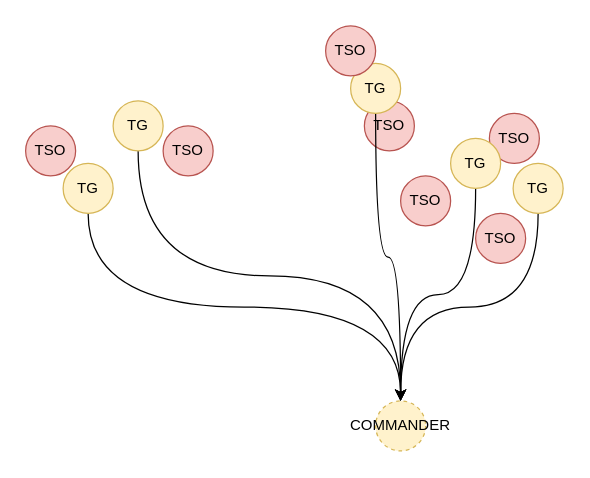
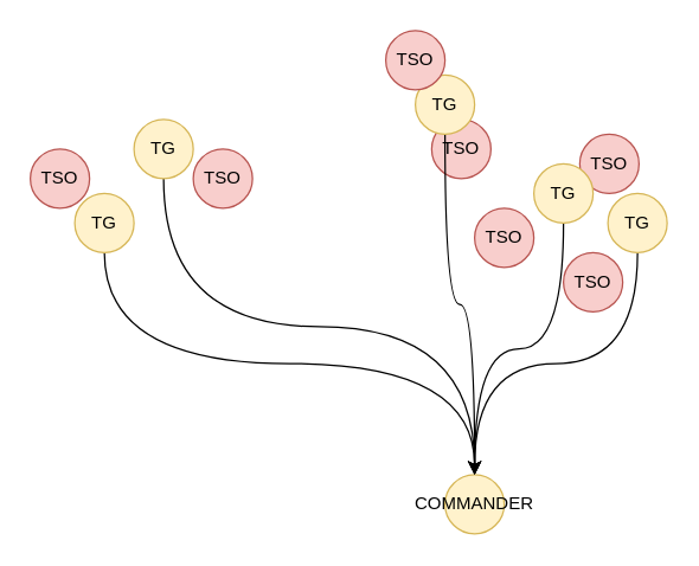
  <mxCell id="0" />
  <mxCell id="1" parent="0" />
  <mxCell id="2" style="edgeStyle=orthogonalEdgeStyle;orthogonalLoop=1;jettySize=auto;html=1;exitX=0.5;exitY=1;exitDx=0;exitDy=0;curved=1;" edge="1" parent="1" source="3" target="4"><mxGeometry relative="1" as="geometry" /></mxCell>
  <mxCell id="3" value="TG" style="ellipse;whiteSpace=wrap;html=1;aspect=fixed;fillColor=#fff2cc;strokeColor=#d6b656;" vertex="1" parent="1"><mxGeometry x="50" y="130" width="40" height="40" as="geometry" /></mxCell>
- <mxCell id="4" value="COMMANDER" style="ellipse;whiteSpace=wrap;html=1;aspect=fixed;fillColor=#fff2cc;strokeColor=#d6b656;dashed=1;" vertex="1" parent="1"><mxGeometry x="300" y="320" width="40" height="40" as="geometry" /></mxCell>
+ <mxCell id="4" value="COMMANDER" style="ellipse;whiteSpace=wrap;html=1;aspect=fixed;fillColor=#fff2cc;strokeColor=#d6b656;" vertex="1" parent="1"><mxGeometry x="300" y="320" width="40" height="40" as="geometry" /></mxCell>
  <mxCell id="5" value="TSO" style="ellipse;whiteSpace=wrap;html=1;aspect=fixed;fillColor=#f8cecc;strokeColor=#b85450;" vertex="1" parent="1"><mxGeometry x="291" y="80" width="40" height="40" as="geometry" /></mxCell>
  <mxCell id="6" style="edgeStyle=orthogonalEdgeStyle;orthogonalLoop=1;jettySize=auto;html=1;exitX=0.5;exitY=1;exitDx=0;exitDy=0;curved=1;" edge="1" parent="1" source="7" target="4"><mxGeometry relative="1" as="geometry" /></mxCell>
  <mxCell id="7" value="TG" style="ellipse;whiteSpace=wrap;html=1;aspect=fixed;fillColor=#fff2cc;strokeColor=#d6b656;" vertex="1" parent="1"><mxGeometry x="410" y="130" width="40" height="40" as="geometry" /></mxCell>
  <mxCell id="8" value="TSO" style="ellipse;whiteSpace=wrap;html=1;aspect=fixed;fillColor=#f8cecc;strokeColor=#b85450;" vertex="1" parent="1"><mxGeometry x="391" y="90" width="40" height="40" as="geometry" /></mxCell>
  <mxCell id="9" style="edgeStyle=orthogonalEdgeStyle;orthogonalLoop=1;jettySize=auto;html=1;exitX=0.5;exitY=1;exitDx=0;exitDy=0;curved=1;" edge="1" parent="1" source="10" target="4"><mxGeometry relative="1" as="geometry" /></mxCell>
  <mxCell id="10" value="TG" style="ellipse;whiteSpace=wrap;html=1;aspect=fixed;fillColor=#fff2cc;strokeColor=#d6b656;" vertex="1" parent="1"><mxGeometry x="280" y="50" width="40" height="40" as="geometry" /></mxCell>
  <mxCell id="11" value="TSO" style="ellipse;whiteSpace=wrap;html=1;aspect=fixed;fillColor=#f8cecc;strokeColor=#b85450;" vertex="1" parent="1"><mxGeometry x="20" y="100" width="40" height="40" as="geometry" /></mxCell>
  <mxCell id="12" style="edgeStyle=orthogonalEdgeStyle;orthogonalLoop=1;jettySize=auto;html=1;exitX=0.5;exitY=1;exitDx=0;exitDy=0;curved=1;" edge="1" parent="1" source="13" target="4"><mxGeometry relative="1" as="geometry" /></mxCell>
  <mxCell id="13" value="TG" style="ellipse;whiteSpace=wrap;html=1;aspect=fixed;fillColor=#fff2cc;strokeColor=#d6b656;" vertex="1" parent="1"><mxGeometry x="360" y="110" width="40" height="40" as="geometry" /></mxCell>
  <mxCell id="14" value="TSO" style="ellipse;whiteSpace=wrap;html=1;aspect=fixed;fillColor=#f8cecc;strokeColor=#b85450;" vertex="1" parent="1"><mxGeometry x="130" y="100" width="40" height="40" as="geometry" /></mxCell>
  <mxCell id="15" style="edgeStyle=orthogonalEdgeStyle;orthogonalLoop=1;jettySize=auto;html=1;exitX=0.5;exitY=1;exitDx=0;exitDy=0;curved=1;" edge="1" parent="1" source="16" target="4"><mxGeometry relative="1" as="geometry" /></mxCell>
  <mxCell id="16" value="TG" style="ellipse;whiteSpace=wrap;html=1;aspect=fixed;fillColor=#fff2cc;strokeColor=#d6b656;" vertex="1" parent="1"><mxGeometry x="90" y="80" width="40" height="40" as="geometry" /></mxCell>
  <mxCell id="17" value="TSO" style="ellipse;whiteSpace=wrap;html=1;aspect=fixed;fillColor=#f8cecc;strokeColor=#b85450;" vertex="1" parent="1"><mxGeometry x="320" y="140" width="40" height="40" as="geometry" /></mxCell>
  <mxCell id="18" value="TSO" style="ellipse;whiteSpace=wrap;html=1;aspect=fixed;fillColor=#f8cecc;strokeColor=#b85450;" vertex="1" parent="1"><mxGeometry x="380" y="170" width="40" height="40" as="geometry" /></mxCell>
  <mxCell id="19" value="TSO" style="ellipse;whiteSpace=wrap;html=1;aspect=fixed;fillColor=#f8cecc;strokeColor=#b85450;" vertex="1" parent="1"><mxGeometry x="260" y="20" width="40" height="40" as="geometry" /></mxCell>
